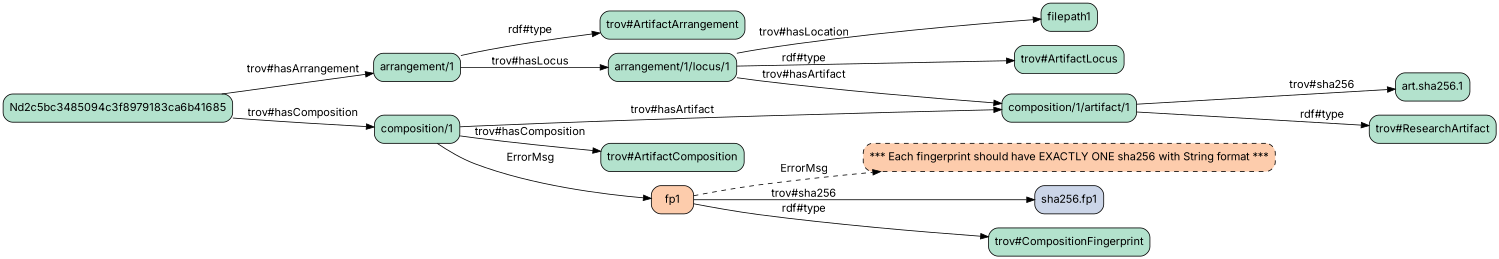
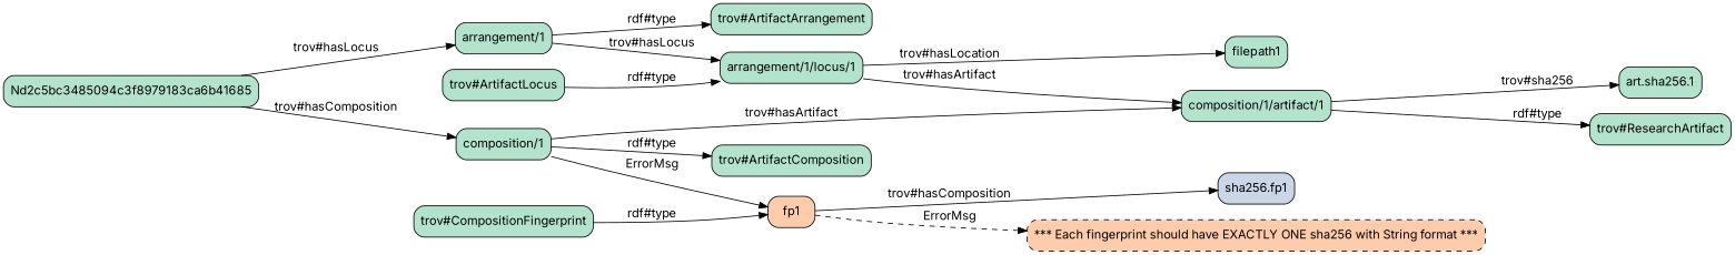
  strict digraph {
    fontname=Inter
    rankdir=LR
    node [fillcolor="#b3e2cd" fontname=Inter shape=box style="filled, rounded"]
    edge [fontname=Inter]
    "arrangement/1/locus/1"
    "trov#ArtifactLocus"
    "composition/1/artifact/1"
    filepath1
    "art.sha256.1"
    "trov#ResearchArtifact"
    fp1 [fillcolor="#fdccac"]
    "sha256.fp1" [fillcolor="#cbd5e8"]
    "trov#CompositionFingerprint"
    "*** Each fingerprint should have EXACTLY ONE sha256 with String format ***" [fillcolor="#fdccac" style="filled, rounded, dashed"]
    "arrangement/1"
    "trov#ArtifactArrangement"
    Nd2c5bc3485094c3f8979183ca6b41685
    "composition/1"
    "trov#ArtifactComposition"
-   "arrangement/1/locus/1" -> "trov#ArtifactLocus" [label="rdf#type"]
+   "trov#ArtifactLocus" -> "arrangement/1/locus/1" [label="rdf#type"]
    "arrangement/1/locus/1" -> "composition/1/artifact/1" [label="trov#hasArtifact"]
    "arrangement/1/locus/1" -> filepath1 [label="trov#hasLocation"]
    "composition/1/artifact/1" -> "art.sha256.1" [label="trov#sha256"]
    "composition/1/artifact/1" -> "trov#ResearchArtifact" [label="rdf#type"]
-   fp1 -> "sha256.fp1" [label="trov#sha256"]
-   fp1 -> "trov#CompositionFingerprint" [label="rdf#type"]
+   fp1 -> "sha256.fp1" [label="trov#hasComposition"]
+   "trov#CompositionFingerprint" -> fp1 [label="rdf#type"]
    fp1 -> "*** Each fingerprint should have EXACTLY ONE sha256 with String format ***" [label=ErrorMsg style=dashed]
    "arrangement/1" -> "arrangement/1/locus/1" [label="trov#hasLocus"]
    "arrangement/1" -> "trov#ArtifactArrangement" [label="rdf#type"]
-   Nd2c5bc3485094c3f8979183ca6b41685 -> "arrangement/1" [label="trov#hasArrangement"]
+   Nd2c5bc3485094c3f8979183ca6b41685 -> "arrangement/1" [label="trov#hasLocus"]
    Nd2c5bc3485094c3f8979183ca6b41685 -> "composition/1" [label="trov#hasComposition"]
    "composition/1" -> "composition/1/artifact/1" [label="trov#hasArtifact"]
    "composition/1" -> fp1 [label=ErrorMsg]
-   "composition/1" -> "trov#ArtifactComposition" [label="trov#hasComposition"]
+   "composition/1" -> "trov#ArtifactComposition" [label="rdf#type"]
  }
